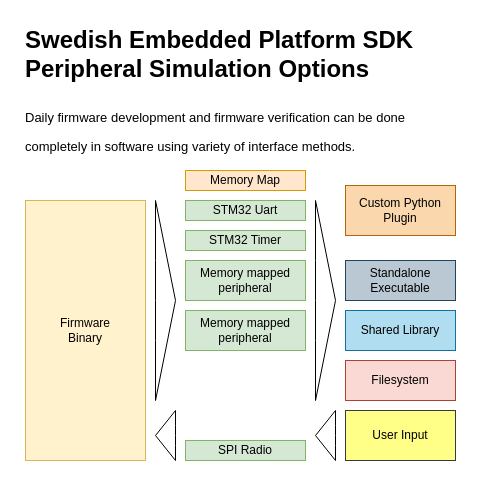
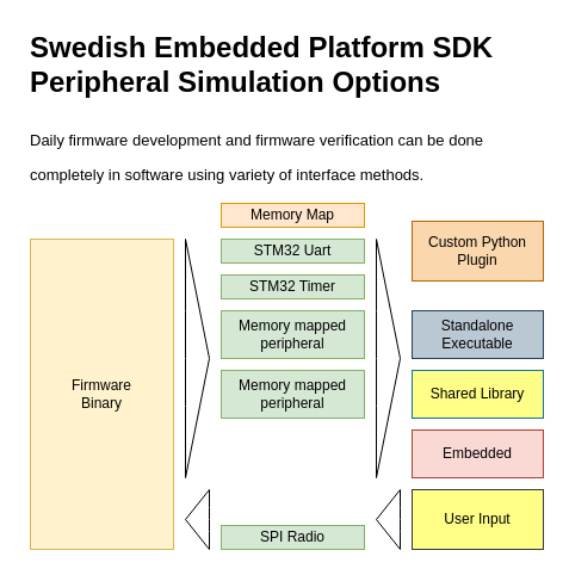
  <mxCell id="0" />
  <mxCell id="1" parent="0" />
  <mxCell id="2" value="Memory Map" style="rounded=0;whiteSpace=wrap;html=1;fillColor=#ffe6cc;strokeColor=#d79b00;" vertex="1" parent="1"><mxGeometry x="185" y="170" width="120" height="20" as="geometry" /></mxCell>
  <mxCell id="3" value="STM32 Uart" style="rounded=0;whiteSpace=wrap;html=1;fillColor=#d5e8d4;strokeColor=#82b366;" vertex="1" parent="1"><mxGeometry x="185" y="200" width="120" height="20" as="geometry" /></mxCell>
  <mxCell id="4" value="Firmware&lt;br&gt;Binary" style="rounded=0;whiteSpace=wrap;html=1;fillColor=#fff2cc;strokeColor=#d6b656;" vertex="1" parent="1"><mxGeometry x="25" y="200" width="120" height="260" as="geometry" /></mxCell>
  <mxCell id="5" value="STM32 Timer" style="rounded=0;whiteSpace=wrap;html=1;fillColor=#d5e8d4;strokeColor=#82b366;" vertex="1" parent="1"><mxGeometry x="185" y="230" width="120" height="20" as="geometry" /></mxCell>
  <mxCell id="6" value="Custom Python Plugin" style="rounded=0;whiteSpace=wrap;html=1;fillColor=#fad7ac;strokeColor=#b46504;" vertex="1" parent="1"><mxGeometry x="345" y="185" width="110" height="50" as="geometry" /></mxCell>
  <mxCell id="7" value="Memory mapped peripheral" style="rounded=0;whiteSpace=wrap;html=1;fillColor=#d5e8d4;strokeColor=#82b366;" vertex="1" parent="1"><mxGeometry x="185" y="260" width="120" height="40" as="geometry" /></mxCell>
  <mxCell id="8" value="Standalone Executable" style="rounded=0;whiteSpace=wrap;html=1;fillColor=#bac8d3;strokeColor=#23445d;" vertex="1" parent="1"><mxGeometry x="345" y="260" width="110" height="40" as="geometry" /></mxCell>
  <mxCell id="9" value="Memory mapped peripheral" style="rounded=0;whiteSpace=wrap;html=1;fillColor=#d5e8d4;strokeColor=#82b366;" vertex="1" parent="1"><mxGeometry x="185" y="310" width="120" height="40" as="geometry" /></mxCell>
- <mxCell id="10" value="Shared Library" style="rounded=0;whiteSpace=wrap;html=1;fillColor=#b1ddf0;strokeColor=#10739e;" vertex="1" parent="1"><mxGeometry x="345" y="310" width="110" height="40" as="geometry" /></mxCell>
- <mxCell id="11" value="Filesystem" style="rounded=0;whiteSpace=wrap;html=1;fillColor=#fad9d5;strokeColor=#ae4132;" vertex="1" parent="1"><mxGeometry x="345" y="360" width="110" height="40" as="geometry" /></mxCell>
+ <mxCell id="10" value="Shared Library" style="rounded=0;whiteSpace=wrap;html=1;fillColor=#ffff88;strokeColor=#10739e;" vertex="1" parent="1"><mxGeometry x="345" y="310" width="110" height="40" as="geometry" /></mxCell>
+ <mxCell id="11" value="Embedded" style="rounded=0;whiteSpace=wrap;html=1;fillColor=#fad9d5;strokeColor=#ae4132;" vertex="1" parent="1"><mxGeometry x="345" y="360" width="110" height="40" as="geometry" /></mxCell>
  <mxCell id="12" value="" style="html=1;shadow=0;dashed=0;align=center;verticalAlign=middle;shape=mxgraph.arrows2.arrow;dy=0.6;dx=40;notch=0;" vertex="1" parent="1"><mxGeometry x="315" y="200" width="20" height="200" as="geometry" /></mxCell>
  <mxCell id="13" value="" style="html=1;shadow=0;dashed=0;align=center;verticalAlign=middle;shape=mxgraph.arrows2.arrow;dy=0.6;dx=40;notch=0;" vertex="1" parent="1"><mxGeometry x="155" y="200" width="20" height="200" as="geometry" /></mxCell>
  <mxCell id="14" value="User Input" style="rounded=0;whiteSpace=wrap;html=1;fillColor=#ffff88;strokeColor=#36393d;" vertex="1" parent="1"><mxGeometry x="345" y="410" width="110" height="50" as="geometry" /></mxCell>
  <mxCell id="15" value="SPI Radio" style="rounded=0;whiteSpace=wrap;html=1;fillColor=#d5e8d4;strokeColor=#82b366;" vertex="1" parent="1"><mxGeometry x="185" y="440" width="120" height="20" as="geometry" /></mxCell>
  <mxCell id="16" value="" style="html=1;shadow=0;dashed=0;align=center;verticalAlign=middle;shape=mxgraph.arrows2.arrow;dy=0.6;dx=40;notch=0;rotation=-180;" vertex="1" parent="1"><mxGeometry x="315" y="410" width="20" height="50" as="geometry" /></mxCell>
  <mxCell id="17" value="" style="html=1;shadow=0;dashed=0;align=center;verticalAlign=middle;shape=mxgraph.arrows2.arrow;dy=0.6;dx=40;notch=0;rotation=-180;" vertex="1" parent="1"><mxGeometry x="155" y="410" width="20" height="50" as="geometry" /></mxCell>
  <mxCell id="18" value="&lt;h1&gt;&lt;span style=&quot;background-color: initial;&quot;&gt;Swedish Embedded Platform SDK Peripheral Simulation Options&lt;/span&gt;&lt;/h1&gt;&lt;h1&gt;&lt;span style=&quot;font-weight: 400; line-height: 0.6;&quot;&gt;&lt;font style=&quot;font-size: 13px;&quot;&gt;Daily firmware development and firmware verification can be done completely in software using variety of interface methods.&lt;/font&gt;&lt;/span&gt;&lt;/h1&gt;" style="text;html=1;strokeColor=none;fillColor=none;spacing=5;spacingTop=-20;whiteSpace=wrap;overflow=hidden;rounded=0;" vertex="1" parent="1"><mxGeometry x="20" y="20" width="435" height="140" as="geometry" /></mxCell>
